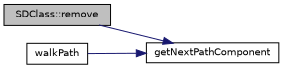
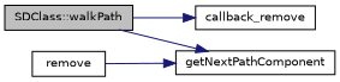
  digraph {
    rankdir=LR
    node [color=black fillcolor=white fontname=Helvetica fontsize=10 shape=record style=filled]
    edge [color=midnightblue fontname=Helvetica fontsize=10 labelfontname=Helvetica labelfontsize=10 style=solid]
-   n1 [fillcolor=grey75 fontcolor=black height=0.2 label="SDClass::remove" width=0.4]
+   n1 [fillcolor=grey75 fontcolor=black height=0.2 label="SDClass::walkPath" width=0.4]
+   n2 [height=0.2 label=callback_remove width=0.4]
    n3 [height=0.2 label=getNextPathComponent width=0.4]
-   n4 [height=0.2 label=walkPath width=0.4]
+   n4 [height=0.2 label=remove width=0.4]
+   n1 -> n2
    n1 -> n3
    n4 -> n3
  }
